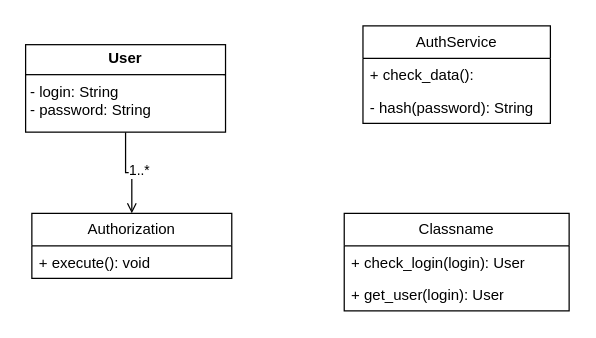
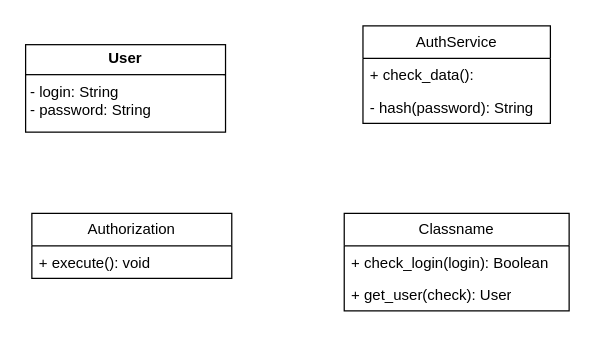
  <mxCell id="0" />
  <mxCell id="1" parent="0" />
- <mxCell id="2" style="edgeStyle=orthogonalEdgeStyle;rounded=0;orthogonalLoop=1;jettySize=auto;html=1;entryX=0.5;entryY=0;entryDx=0;entryDy=0;endArrow=open;endFill=0;" edge="1" parent="1" source="4" target="8"><mxGeometry relative="1" as="geometry" /></mxCell>
- <mxCell id="3" value="1..*" style="edgeLabel;html=1;align=center;verticalAlign=middle;resizable=0;points=[];" vertex="1" connectable="0" parent="2"><mxGeometry x="-0.15" y="-1" relative="1" as="geometry"><mxPoint x="11" as="offset" /></mxGeometry></mxCell>
  <mxCell id="4" value="&lt;p style=&quot;margin:0px;margin-top:4px;text-align:center;&quot;&gt;&lt;b&gt;User&lt;/b&gt;&lt;/p&gt;&lt;hr size=&quot;1&quot; style=&quot;border-style:solid;&quot;&gt;&lt;p style=&quot;margin:0px;margin-left:4px;&quot;&gt;- login: String&lt;/p&gt;&lt;p style=&quot;margin:0px;margin-left:4px;&quot;&gt;- password: String&lt;/p&gt;&lt;p style=&quot;margin:0px;margin-left:4px;&quot;&gt;&lt;br&gt;&lt;/p&gt;" style="verticalAlign=top;align=left;overflow=fill;html=1;whiteSpace=wrap;" vertex="1" parent="1"><mxGeometry x="20" y="35" width="160" height="70" as="geometry" /></mxCell>
  <mxCell id="5" value="AuthService" style="swimlane;fontStyle=0;childLayout=stackLayout;horizontal=1;startSize=26;horizontalStack=0;resizeParent=1;resizeParentMax=0;resizeLast=0;collapsible=1;marginBottom=0;whiteSpace=wrap;html=1;" vertex="1" parent="1"><mxGeometry x="290" y="20" width="150" height="78" as="geometry" /></mxCell>
  <mxCell id="6" value="+ check_data():" style="text;strokeColor=none;fillColor=none;align=left;verticalAlign=top;spacingLeft=4;spacingRight=4;overflow=hidden;rotatable=0;points=[[0,0.5],[1,0.5]];portConstraint=eastwest;whiteSpace=wrap;html=1;" vertex="1" parent="5"><mxGeometry y="26" width="150" height="26" as="geometry" /></mxCell>
  <mxCell id="7" value="- hash(password): String" style="text;strokeColor=none;fillColor=none;align=left;verticalAlign=top;spacingLeft=4;spacingRight=4;overflow=hidden;rotatable=0;points=[[0,0.5],[1,0.5]];portConstraint=eastwest;whiteSpace=wrap;html=1;" vertex="1" parent="5"><mxGeometry y="52" width="150" height="26" as="geometry" /></mxCell>
  <mxCell id="8" value="Authorization" style="swimlane;fontStyle=0;childLayout=stackLayout;horizontal=1;startSize=26;fillColor=none;horizontalStack=0;resizeParent=1;resizeParentMax=0;resizeLast=0;collapsible=1;marginBottom=0;whiteSpace=wrap;html=1;" vertex="1" parent="1"><mxGeometry x="25" y="170" width="160" height="52" as="geometry" /></mxCell>
  <mxCell id="9" value="+ execute(): void" style="text;strokeColor=none;fillColor=none;align=left;verticalAlign=top;spacingLeft=4;spacingRight=4;overflow=hidden;rotatable=0;points=[[0,0.5],[1,0.5]];portConstraint=eastwest;whiteSpace=wrap;html=1;" vertex="1" parent="8"><mxGeometry y="26" width="160" height="26" as="geometry" /></mxCell>
  <mxCell id="10" value="Classname" style="swimlane;fontStyle=0;childLayout=stackLayout;horizontal=1;startSize=26;fillColor=none;horizontalStack=0;resizeParent=1;resizeParentMax=0;resizeLast=0;collapsible=1;marginBottom=0;whiteSpace=wrap;html=1;" vertex="1" parent="1"><mxGeometry x="275" y="170" width="180" height="78" as="geometry" /></mxCell>
- <mxCell id="11" value="+ check_login(login): User" style="text;strokeColor=none;fillColor=none;align=left;verticalAlign=top;spacingLeft=4;spacingRight=4;overflow=hidden;rotatable=0;points=[[0,0.5],[1,0.5]];portConstraint=eastwest;whiteSpace=wrap;html=1;" vertex="1" parent="10"><mxGeometry y="26" width="180" height="26" as="geometry" /></mxCell>
- <mxCell id="12" value="+ get_user(login): User" style="text;strokeColor=none;fillColor=none;align=left;verticalAlign=top;spacingLeft=4;spacingRight=4;overflow=hidden;rotatable=0;points=[[0,0.5],[1,0.5]];portConstraint=eastwest;whiteSpace=wrap;html=1;" vertex="1" parent="10"><mxGeometry y="52" width="180" height="26" as="geometry" /></mxCell>
+ <mxCell id="11" value="+ check_login(login): Boolean" style="text;strokeColor=none;fillColor=none;align=left;verticalAlign=top;spacingLeft=4;spacingRight=4;overflow=hidden;rotatable=0;points=[[0,0.5],[1,0.5]];portConstraint=eastwest;whiteSpace=wrap;html=1;" vertex="1" parent="10"><mxGeometry y="26" width="180" height="26" as="geometry" /></mxCell>
+ <mxCell id="12" value="+ get_user(check): User" style="text;strokeColor=none;fillColor=none;align=left;verticalAlign=top;spacingLeft=4;spacingRight=4;overflow=hidden;rotatable=0;points=[[0,0.5],[1,0.5]];portConstraint=eastwest;whiteSpace=wrap;html=1;" vertex="1" parent="10"><mxGeometry y="52" width="180" height="26" as="geometry" /></mxCell>
